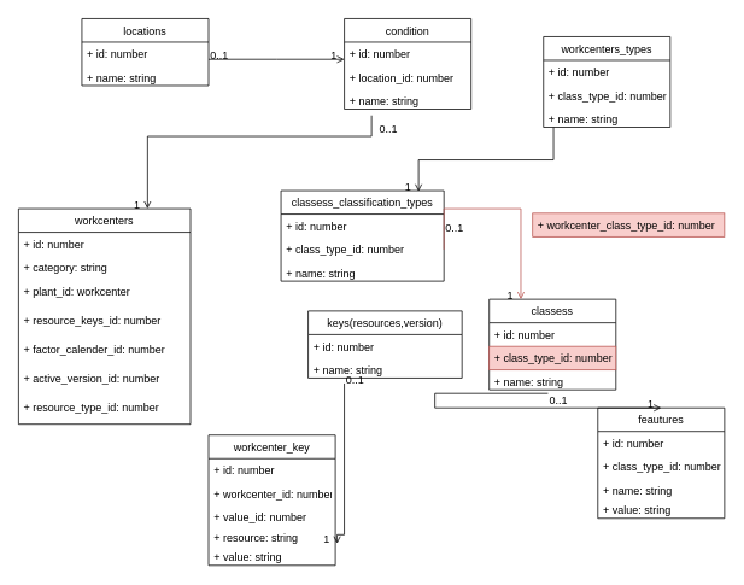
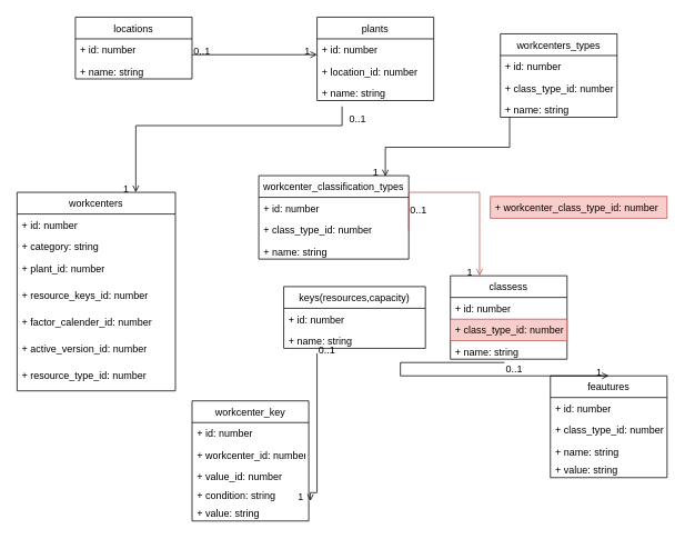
  <mxCell id="0" />
  <mxCell id="1" parent="0" />
  <mxCell id="2" value="" style="endArrow=open;shadow=0;strokeWidth=1;rounded=0;endFill=1;edgeStyle=elbowEdgeStyle;elbow=vertical;" parent="1" edge="1"><mxGeometry x="0.5" y="41" relative="1" as="geometry"><mxPoint x="230" y="65" as="sourcePoint" /><mxPoint x="380" y="65" as="targetPoint" /><mxPoint x="-40" y="32" as="offset" /></mxGeometry></mxCell>
  <mxCell id="3" value="0..1" style="resizable=0;align=left;verticalAlign=bottom;labelBackgroundColor=none;fontSize=12;" parent="2" connectable="0" vertex="1"><mxGeometry x="-1" relative="1" as="geometry"><mxPoint y="4" as="offset" /></mxGeometry></mxCell>
  <mxCell id="4" value="1" style="resizable=0;align=right;verticalAlign=bottom;labelBackgroundColor=none;fontSize=12;" parent="2" connectable="0" vertex="1"><mxGeometry x="1" relative="1" as="geometry"><mxPoint x="-7" y="4" as="offset" /></mxGeometry></mxCell>
  <mxCell id="5" value="workcenters" style="swimlane;fontStyle=0;childLayout=stackLayout;horizontal=1;startSize=26;fillColor=none;horizontalStack=0;resizeParent=1;resizeParentMax=0;resizeLast=0;collapsible=1;marginBottom=0;" parent="1" vertex="1"><mxGeometry x="20" y="230" width="190" height="238" as="geometry" /></mxCell>
  <mxCell id="6" value="+ id: number" style="text;strokeColor=none;fillColor=none;align=left;verticalAlign=top;spacingLeft=4;spacingRight=4;overflow=hidden;rotatable=0;points=[[0,0.5],[1,0.5]];portConstraint=eastwest;" parent="5" vertex="1"><mxGeometry y="26" width="190" height="26" as="geometry" /></mxCell>
  <mxCell id="7" value="+ category: string" style="text;strokeColor=none;fillColor=none;align=left;verticalAlign=top;spacingLeft=4;spacingRight=4;overflow=hidden;rotatable=0;points=[[0,0.5],[1,0.5]];portConstraint=eastwest;" parent="5" vertex="1"><mxGeometry y="52" width="190" height="26" as="geometry" /></mxCell>
- <mxCell id="8" value="+ plant_id: workcenter" style="text;strokeColor=none;fillColor=none;align=left;verticalAlign=top;spacingLeft=4;spacingRight=4;overflow=hidden;rotatable=0;points=[[0,0.5],[1,0.5]];portConstraint=eastwest;" parent="5" vertex="1"><mxGeometry y="78" width="190" height="32" as="geometry" /></mxCell>
+ <mxCell id="8" value="+ plant_id: number" style="text;strokeColor=none;fillColor=none;align=left;verticalAlign=top;spacingLeft=4;spacingRight=4;overflow=hidden;rotatable=0;points=[[0,0.5],[1,0.5]];portConstraint=eastwest;" parent="5" vertex="1"><mxGeometry y="78" width="190" height="32" as="geometry" /></mxCell>
  <mxCell id="9" value="+ resource_keys_id: number" style="text;strokeColor=none;fillColor=none;align=left;verticalAlign=top;spacingLeft=4;spacingRight=4;overflow=hidden;rotatable=0;points=[[0,0.5],[1,0.5]];portConstraint=eastwest;" parent="5" vertex="1"><mxGeometry y="110" width="190" height="32" as="geometry" /></mxCell>
  <mxCell id="10" value="+ factor_calender_id: number" style="text;strokeColor=none;fillColor=none;align=left;verticalAlign=top;spacingLeft=4;spacingRight=4;overflow=hidden;rotatable=0;points=[[0,0.5],[1,0.5]];portConstraint=eastwest;" parent="5" vertex="1"><mxGeometry y="142" width="190" height="32" as="geometry" /></mxCell>
  <mxCell id="11" value="+ active_version_id: number" style="text;strokeColor=none;fillColor=none;align=left;verticalAlign=top;spacingLeft=4;spacingRight=4;overflow=hidden;rotatable=0;points=[[0,0.5],[1,0.5]];portConstraint=eastwest;" parent="5" vertex="1"><mxGeometry y="174" width="190" height="32" as="geometry" /></mxCell>
  <mxCell id="12" value="+ resource_type_id: number" style="text;strokeColor=none;fillColor=none;align=left;verticalAlign=top;spacingLeft=4;spacingRight=4;overflow=hidden;rotatable=0;points=[[0,0.5],[1,0.5]];portConstraint=eastwest;" parent="5" vertex="1"><mxGeometry y="206" width="190" height="32" as="geometry" /></mxCell>
  <mxCell id="13" value="classess" style="swimlane;fontStyle=0;childLayout=stackLayout;horizontal=1;startSize=26;fillColor=none;horizontalStack=0;resizeParent=1;resizeParentMax=0;resizeLast=0;collapsible=1;marginBottom=0;" parent="1" vertex="1"><mxGeometry x="540" y="330" width="140" height="100" as="geometry" /></mxCell>
  <mxCell id="14" value="+ id: number" style="text;strokeColor=none;fillColor=none;align=left;verticalAlign=top;spacingLeft=4;spacingRight=4;overflow=hidden;rotatable=0;points=[[0,0.5],[1,0.5]];portConstraint=eastwest;" parent="13" vertex="1"><mxGeometry y="26" width="140" height="26" as="geometry" /></mxCell>
  <mxCell id="15" value="+ class_type_id: number" style="text;strokeColor=#b85450;fillColor=#f8cecc;align=left;verticalAlign=top;spacingLeft=4;spacingRight=4;overflow=hidden;rotatable=0;points=[[0,0.5],[1,0.5]];portConstraint=eastwest;" parent="13" vertex="1"><mxGeometry y="52" width="140" height="26" as="geometry" /></mxCell>
  <mxCell id="16" value="+ name: string" style="text;strokeColor=none;fillColor=none;align=left;verticalAlign=top;spacingLeft=4;spacingRight=4;overflow=hidden;rotatable=0;points=[[0,0.5],[1,0.5]];portConstraint=eastwest;" parent="13" vertex="1"><mxGeometry y="78" width="140" height="22" as="geometry" /></mxCell>
  <mxCell id="17" value="feautures" style="swimlane;fontStyle=0;childLayout=stackLayout;horizontal=1;startSize=26;fillColor=none;horizontalStack=0;resizeParent=1;resizeParentMax=0;resizeLast=0;collapsible=1;marginBottom=0;" parent="1" vertex="1"><mxGeometry x="660" y="450" width="140" height="122" as="geometry" /></mxCell>
  <mxCell id="18" value="+ id: number" style="text;strokeColor=none;fillColor=none;align=left;verticalAlign=top;spacingLeft=4;spacingRight=4;overflow=hidden;rotatable=0;points=[[0,0.5],[1,0.5]];portConstraint=eastwest;" parent="17" vertex="1"><mxGeometry y="26" width="140" height="26" as="geometry" /></mxCell>
  <mxCell id="19" value="+ class_type_id: number" style="text;strokeColor=none;fillColor=none;align=left;verticalAlign=top;spacingLeft=4;spacingRight=4;overflow=hidden;rotatable=0;points=[[0,0.5],[1,0.5]];portConstraint=eastwest;" parent="17" vertex="1"><mxGeometry y="52" width="140" height="26" as="geometry" /></mxCell>
  <mxCell id="20" value="+ name: string" style="text;strokeColor=none;fillColor=none;align=left;verticalAlign=top;spacingLeft=4;spacingRight=4;overflow=hidden;rotatable=0;points=[[0,0.5],[1,0.5]];portConstraint=eastwest;" parent="17" vertex="1"><mxGeometry y="78" width="140" height="22" as="geometry" /></mxCell>
  <mxCell id="21" value="+ value: string" style="text;strokeColor=none;fillColor=none;align=left;verticalAlign=top;spacingLeft=4;spacingRight=4;overflow=hidden;rotatable=0;points=[[0,0.5],[1,0.5]];portConstraint=eastwest;" parent="17" vertex="1"><mxGeometry y="100" width="140" height="22" as="geometry" /></mxCell>
- <mxCell id="22" value="keys(resources,version)" style="swimlane;fontStyle=0;childLayout=stackLayout;horizontal=1;startSize=26;fillColor=none;horizontalStack=0;resizeParent=1;resizeParentMax=0;resizeLast=0;collapsible=1;marginBottom=0;" parent="1" vertex="1"><mxGeometry x="340" y="343" width="170" height="74" as="geometry" /></mxCell>
+ <mxCell id="22" value="keys(resources,capacity)" style="swimlane;fontStyle=0;childLayout=stackLayout;horizontal=1;startSize=26;fillColor=none;horizontalStack=0;resizeParent=1;resizeParentMax=0;resizeLast=0;collapsible=1;marginBottom=0;" parent="1" vertex="1"><mxGeometry x="340" y="343" width="170" height="74" as="geometry" /></mxCell>
  <mxCell id="23" value="+ id: number" style="text;strokeColor=none;fillColor=none;align=left;verticalAlign=top;spacingLeft=4;spacingRight=4;overflow=hidden;rotatable=0;points=[[0,0.5],[1,0.5]];portConstraint=eastwest;" parent="22" vertex="1"><mxGeometry y="26" width="170" height="26" as="geometry" /></mxCell>
  <mxCell id="24" value="+ name: string" style="text;strokeColor=none;fillColor=none;align=left;verticalAlign=top;spacingLeft=4;spacingRight=4;overflow=hidden;rotatable=0;points=[[0,0.5],[1,0.5]];portConstraint=eastwest;" parent="22" vertex="1"><mxGeometry y="52" width="170" height="22" as="geometry" /></mxCell>
  <mxCell id="25" value="workcenter_key" style="swimlane;fontStyle=0;childLayout=stackLayout;horizontal=1;startSize=26;fillColor=none;horizontalStack=0;resizeParent=1;resizeParentMax=0;resizeLast=0;collapsible=1;marginBottom=0;" parent="1" vertex="1"><mxGeometry x="230" y="480" width="140" height="144" as="geometry" /></mxCell>
  <mxCell id="26" value="+ id: number" style="text;strokeColor=none;fillColor=none;align=left;verticalAlign=top;spacingLeft=4;spacingRight=4;overflow=hidden;rotatable=0;points=[[0,0.5],[1,0.5]];portConstraint=eastwest;" parent="25" vertex="1"><mxGeometry y="26" width="140" height="26" as="geometry" /></mxCell>
  <mxCell id="27" value="+ workcenter_id: number" style="text;strokeColor=none;fillColor=none;align=left;verticalAlign=top;spacingLeft=4;spacingRight=4;overflow=hidden;rotatable=0;points=[[0,0.5],[1,0.5]];portConstraint=eastwest;" parent="25" vertex="1"><mxGeometry y="52" width="140" height="26" as="geometry" /></mxCell>
  <mxCell id="28" value="+ value_id: number" style="text;strokeColor=none;fillColor=none;align=left;verticalAlign=top;spacingLeft=4;spacingRight=4;overflow=hidden;rotatable=0;points=[[0,0.5],[1,0.5]];portConstraint=eastwest;" parent="25" vertex="1"><mxGeometry y="78" width="140" height="22" as="geometry" /></mxCell>
- <mxCell id="29" value="+ resource: string" style="text;strokeColor=none;fillColor=none;align=left;verticalAlign=top;spacingLeft=4;spacingRight=4;overflow=hidden;rotatable=0;points=[[0,0.5],[1,0.5]];portConstraint=eastwest;" parent="25" vertex="1"><mxGeometry y="100" width="140" height="22" as="geometry" /></mxCell>
+ <mxCell id="29" value="+ condition: string" style="text;strokeColor=none;fillColor=none;align=left;verticalAlign=top;spacingLeft=4;spacingRight=4;overflow=hidden;rotatable=0;points=[[0,0.5],[1,0.5]];portConstraint=eastwest;" parent="25" vertex="1"><mxGeometry y="100" width="140" height="22" as="geometry" /></mxCell>
  <mxCell id="30" value="+ value: string" style="text;strokeColor=none;fillColor=none;align=left;verticalAlign=top;spacingLeft=4;spacingRight=4;overflow=hidden;rotatable=0;points=[[0,0.5],[1,0.5]];portConstraint=eastwest;" parent="25" vertex="1"><mxGeometry y="122" width="140" height="22" as="geometry" /></mxCell>
  <mxCell id="31" value="" style="endArrow=open;shadow=0;strokeWidth=1;rounded=0;endFill=1;edgeStyle=elbowEdgeStyle;elbow=vertical;entryX=1.014;entryY=-0.091;entryDx=0;entryDy=0;entryPerimeter=0;exitX=0.235;exitY=1.273;exitDx=0;exitDy=0;exitPerimeter=0;" parent="1" source="24" target="30" edge="1"><mxGeometry x="0.5" y="41" relative="1" as="geometry"><mxPoint x="110" y="620" as="sourcePoint" /><mxPoint x="238" y="570" as="targetPoint" /><mxPoint x="-40" y="32" as="offset" /><Array as="points"><mxPoint x="290" y="590" /></Array></mxGeometry></mxCell>
  <mxCell id="32" value="0..1" style="resizable=0;align=left;verticalAlign=bottom;labelBackgroundColor=none;fontSize=12;" parent="31" connectable="0" vertex="1"><mxGeometry x="-1" relative="1" as="geometry"><mxPoint y="4" as="offset" /></mxGeometry></mxCell>
  <mxCell id="33" value="1" style="resizable=0;align=right;verticalAlign=bottom;labelBackgroundColor=none;fontSize=12;" parent="31" connectable="0" vertex="1"><mxGeometry x="1" relative="1" as="geometry"><mxPoint x="-7" y="4" as="offset" /></mxGeometry></mxCell>
  <mxCell id="34" value="" style="endArrow=open;shadow=0;strokeWidth=1;rounded=0;endFill=1;edgeStyle=elbowEdgeStyle;elbow=vertical;entryX=0.5;entryY=0;entryDx=0;entryDy=0;exitX=0.464;exitY=1.182;exitDx=0;exitDy=0;exitPerimeter=0;" parent="1" source="16" target="17" edge="1"><mxGeometry x="0.5" y="41" relative="1" as="geometry"><mxPoint x="502.06" y="655.954" as="sourcePoint" /><mxPoint x="448" y="550" as="targetPoint" /><mxPoint x="-40" y="32" as="offset" /><Array as="points"><mxPoint x="480" y="530" /></Array></mxGeometry></mxCell>
  <mxCell id="35" value="0..1" style="resizable=0;align=left;verticalAlign=bottom;labelBackgroundColor=none;fontSize=12;" parent="34" connectable="0" vertex="1"><mxGeometry x="-1" relative="1" as="geometry"><mxPoint y="16" as="offset" /></mxGeometry></mxCell>
  <mxCell id="36" value="1" style="resizable=0;align=right;verticalAlign=bottom;labelBackgroundColor=none;fontSize=12;" parent="34" connectable="0" vertex="1"><mxGeometry x="1" relative="1" as="geometry"><mxPoint x="-7" y="4" as="offset" /></mxGeometry></mxCell>
  <mxCell id="37" value="" style="endArrow=open;shadow=0;strokeWidth=1;rounded=0;endFill=1;edgeStyle=elbowEdgeStyle;elbow=vertical;exitX=0.442;exitY=1.031;exitDx=0;exitDy=0;exitPerimeter=0;entryX=0.75;entryY=0;entryDx=0;entryDy=0;" parent="1" target="5" edge="1"><mxGeometry x="0.5" y="41" relative="1" as="geometry"><mxPoint x="410" y="126.992" as="sourcePoint" /><mxPoint x="160" y="220" as="targetPoint" /><mxPoint x="-40" y="32" as="offset" /><Array as="points"><mxPoint x="550" y="150" /><mxPoint x="410.02" y="170" /></Array></mxGeometry></mxCell>
  <mxCell id="38" value="0..1" style="resizable=0;align=left;verticalAlign=bottom;labelBackgroundColor=none;fontSize=12;" parent="37" connectable="0" vertex="1"><mxGeometry x="-1" relative="1" as="geometry"><mxPoint x="7" y="23" as="offset" /></mxGeometry></mxCell>
  <mxCell id="39" value="1" style="resizable=0;align=right;verticalAlign=bottom;labelBackgroundColor=none;fontSize=12;" parent="37" connectable="0" vertex="1"><mxGeometry x="1" relative="1" as="geometry"><mxPoint x="-7" y="4" as="offset" /></mxGeometry></mxCell>
  <mxCell id="40" value="workcenters_types" style="swimlane;fontStyle=0;childLayout=stackLayout;horizontal=1;startSize=26;fillColor=none;horizontalStack=0;resizeParent=1;resizeParentMax=0;resizeLast=0;collapsible=1;marginBottom=0;" parent="1" vertex="1"><mxGeometry x="600" y="40" width="140" height="100" as="geometry" /></mxCell>
  <mxCell id="41" value="+ id: number" style="text;strokeColor=none;fillColor=none;align=left;verticalAlign=top;spacingLeft=4;spacingRight=4;overflow=hidden;rotatable=0;points=[[0,0.5],[1,0.5]];portConstraint=eastwest;" parent="40" vertex="1"><mxGeometry y="26" width="140" height="26" as="geometry" /></mxCell>
  <mxCell id="42" value="+ class_type_id: number" style="text;strokeColor=none;fillColor=none;align=left;verticalAlign=top;spacingLeft=4;spacingRight=4;overflow=hidden;rotatable=0;points=[[0,0.5],[1,0.5]];portConstraint=eastwest;" parent="40" vertex="1"><mxGeometry y="52" width="140" height="26" as="geometry" /></mxCell>
  <mxCell id="43" value="+ name: string" style="text;strokeColor=none;fillColor=none;align=left;verticalAlign=top;spacingLeft=4;spacingRight=4;overflow=hidden;rotatable=0;points=[[0,0.5],[1,0.5]];portConstraint=eastwest;" parent="40" vertex="1"><mxGeometry y="78" width="140" height="22" as="geometry" /></mxCell>
- <mxCell id="44" value="classess_classification_types" style="swimlane;fontStyle=0;childLayout=stackLayout;horizontal=1;startSize=26;fillColor=none;horizontalStack=0;resizeParent=1;resizeParentMax=0;resizeLast=0;collapsible=1;marginBottom=0;" parent="1" vertex="1"><mxGeometry x="310" y="210" width="180" height="100" as="geometry" /></mxCell>
+ <mxCell id="44" value="workcenter_classification_types" style="swimlane;fontStyle=0;childLayout=stackLayout;horizontal=1;startSize=26;fillColor=none;horizontalStack=0;resizeParent=1;resizeParentMax=0;resizeLast=0;collapsible=1;marginBottom=0;" parent="1" vertex="1"><mxGeometry x="310" y="210" width="180" height="100" as="geometry" /></mxCell>
  <mxCell id="45" value="+ id: number" style="text;strokeColor=none;fillColor=none;align=left;verticalAlign=top;spacingLeft=4;spacingRight=4;overflow=hidden;rotatable=0;points=[[0,0.5],[1,0.5]];portConstraint=eastwest;" parent="44" vertex="1"><mxGeometry y="26" width="180" height="26" as="geometry" /></mxCell>
  <mxCell id="46" value="+ class_type_id: number" style="text;strokeColor=none;fillColor=none;align=left;verticalAlign=top;spacingLeft=4;spacingRight=4;overflow=hidden;rotatable=0;points=[[0,0.5],[1,0.5]];portConstraint=eastwest;" parent="44" vertex="1"><mxGeometry y="52" width="180" height="26" as="geometry" /></mxCell>
  <mxCell id="47" value="+ name: string" style="text;strokeColor=none;fillColor=none;align=left;verticalAlign=top;spacingLeft=4;spacingRight=4;overflow=hidden;rotatable=0;points=[[0,0.5],[1,0.5]];portConstraint=eastwest;" parent="44" vertex="1"><mxGeometry y="78" width="180" height="22" as="geometry" /></mxCell>
  <mxCell id="48" value="" style="endArrow=open;shadow=0;strokeWidth=1;rounded=0;endFill=1;edgeStyle=elbowEdgeStyle;elbow=vertical;exitX=1;exitY=0.5;exitDx=0;exitDy=0;entryX=0.25;entryY=0;entryDx=0;entryDy=0;fillColor=#f8cecc;strokeColor=#b85450;" parent="1" source="46" target="13" edge="1"><mxGeometry x="0.5" y="41" relative="1" as="geometry"><mxPoint x="580" y="334" as="sourcePoint" /><mxPoint x="490" y="450" as="targetPoint" /><mxPoint x="-40" y="32" as="offset" /><Array as="points"><mxPoint x="640" y="230" /></Array></mxGeometry></mxCell>
  <mxCell id="49" value="0..1" style="resizable=0;align=left;verticalAlign=bottom;labelBackgroundColor=none;fontSize=12;" parent="48" connectable="0" vertex="1"><mxGeometry x="-1" relative="1" as="geometry"><mxPoint y="-15" as="offset" /></mxGeometry></mxCell>
  <mxCell id="50" value="1" style="resizable=0;align=right;verticalAlign=bottom;labelBackgroundColor=none;fontSize=12;" parent="48" connectable="0" vertex="1"><mxGeometry x="1" relative="1" as="geometry"><mxPoint x="-7" y="4" as="offset" /></mxGeometry></mxCell>
  <mxCell id="51" value="+ workcenter_class_type_id: number" style="text;strokeColor=#b85450;fillColor=#f8cecc;align=left;verticalAlign=top;spacingLeft=4;spacingRight=4;overflow=hidden;rotatable=0;points=[[0,0.5],[1,0.5]];portConstraint=eastwest;" parent="1" vertex="1"><mxGeometry x="588" y="235" width="212" height="26" as="geometry" /></mxCell>
  <mxCell id="52" value="" style="endArrow=open;shadow=0;strokeWidth=1;rounded=0;endFill=1;edgeStyle=elbowEdgeStyle;elbow=vertical;exitX=0.079;exitY=1;exitDx=0;exitDy=0;exitPerimeter=0;entryX=0.844;entryY=0.01;entryDx=0;entryDy=0;entryPerimeter=0;" edge="1" parent="1" source="43" target="44"><mxGeometry x="0.5" y="41" relative="1" as="geometry"><mxPoint x="590" y="190" as="sourcePoint" /><mxPoint x="490" y="230" as="targetPoint" /><mxPoint x="-40" y="32" as="offset" /></mxGeometry></mxCell>
  <mxCell id="53" value="1" style="resizable=0;align=right;verticalAlign=bottom;labelBackgroundColor=none;fontSize=12;" connectable="0" vertex="1" parent="52"><mxGeometry x="1" relative="1" as="geometry"><mxPoint x="-7" y="4" as="offset" /></mxGeometry></mxCell>
- <mxCell id="54" value="condition" style="swimlane;fontStyle=0;childLayout=stackLayout;horizontal=1;startSize=26;fillColor=none;horizontalStack=0;resizeParent=1;resizeParentMax=0;resizeLast=0;collapsible=1;marginBottom=0;" vertex="1" parent="1"><mxGeometry x="380" y="20" width="140" height="100" as="geometry" /></mxCell>
+ <mxCell id="54" value="plants" style="swimlane;fontStyle=0;childLayout=stackLayout;horizontal=1;startSize=26;fillColor=none;horizontalStack=0;resizeParent=1;resizeParentMax=0;resizeLast=0;collapsible=1;marginBottom=0;" vertex="1" parent="1"><mxGeometry x="380" y="20" width="140" height="100" as="geometry" /></mxCell>
  <mxCell id="55" value="+ id: number" style="text;strokeColor=none;fillColor=none;align=left;verticalAlign=top;spacingLeft=4;spacingRight=4;overflow=hidden;rotatable=0;points=[[0,0.5],[1,0.5]];portConstraint=eastwest;" vertex="1" parent="54"><mxGeometry y="26" width="140" height="26" as="geometry" /></mxCell>
  <mxCell id="56" value="+ location_id: number" style="text;strokeColor=none;fillColor=none;align=left;verticalAlign=top;spacingLeft=4;spacingRight=4;overflow=hidden;rotatable=0;points=[[0,0.5],[1,0.5]];portConstraint=eastwest;" vertex="1" parent="54"><mxGeometry y="52" width="140" height="26" as="geometry" /></mxCell>
  <mxCell id="57" value="+ name: string" style="text;strokeColor=none;fillColor=none;align=left;verticalAlign=top;spacingLeft=4;spacingRight=4;overflow=hidden;rotatable=0;points=[[0,0.5],[1,0.5]];portConstraint=eastwest;" vertex="1" parent="54"><mxGeometry y="78" width="140" height="22" as="geometry" /></mxCell>
  <mxCell id="58" value="locations" style="swimlane;fontStyle=0;childLayout=stackLayout;horizontal=1;startSize=26;fillColor=none;horizontalStack=0;resizeParent=1;resizeParentMax=0;resizeLast=0;collapsible=1;marginBottom=0;" vertex="1" parent="1"><mxGeometry x="90" y="20" width="140" height="74" as="geometry" /></mxCell>
  <mxCell id="59" value="+ id: number" style="text;strokeColor=none;fillColor=none;align=left;verticalAlign=top;spacingLeft=4;spacingRight=4;overflow=hidden;rotatable=0;points=[[0,0.5],[1,0.5]];portConstraint=eastwest;" vertex="1" parent="58"><mxGeometry y="26" width="140" height="26" as="geometry" /></mxCell>
  <mxCell id="60" value="+ name: string" style="text;strokeColor=none;fillColor=none;align=left;verticalAlign=top;spacingLeft=4;spacingRight=4;overflow=hidden;rotatable=0;points=[[0,0.5],[1,0.5]];portConstraint=eastwest;" vertex="1" parent="58"><mxGeometry y="52" width="140" height="22" as="geometry" /></mxCell>
